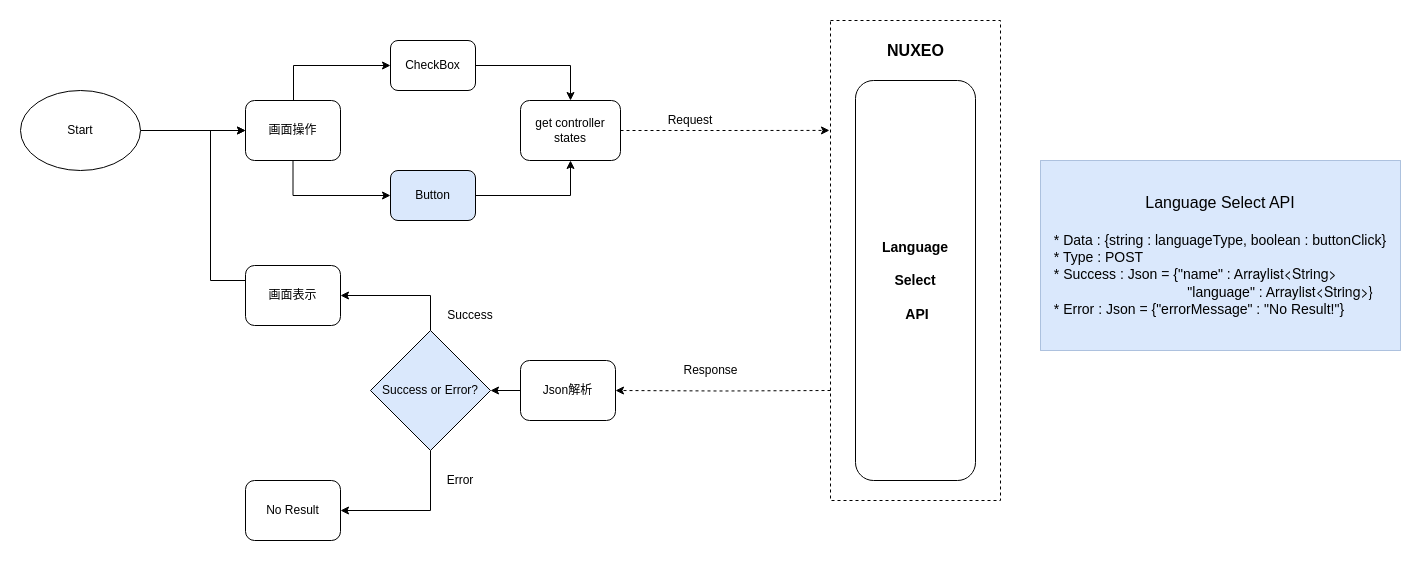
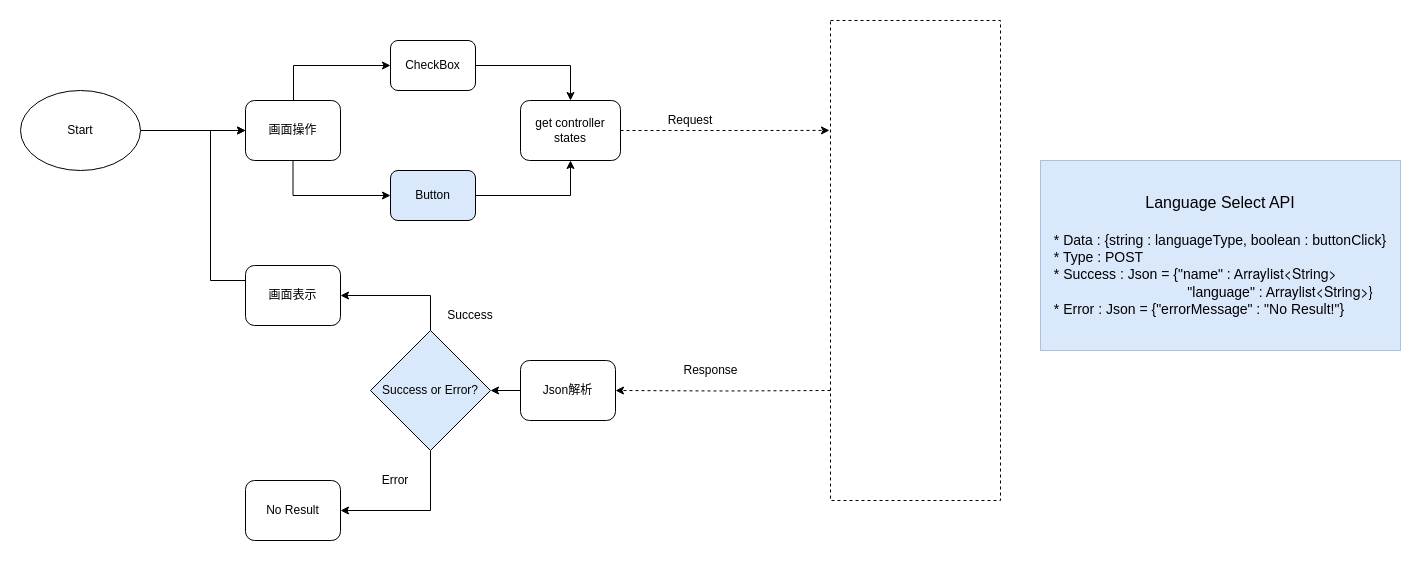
  <mxCell id="0" />
  <mxCell id="1" parent="0" />
  <mxCell id="2" value="" style="rounded=0;whiteSpace=wrap;html=1;align=center;dashed=1;" vertex="1" parent="1"><mxGeometry x="830" y="20" width="170" height="480" as="geometry" /></mxCell>
- <mxCell id="3" value="&lt;span style=&quot;font-size: 14px&quot;&gt;&lt;b&gt;Language&lt;br&gt;&lt;br&gt;Select&lt;br&gt;&lt;br&gt;&amp;nbsp;API&lt;/b&gt;&lt;/span&gt;" style="rounded=1;whiteSpace=wrap;html=1;fontSize=12;glass=0;strokeWidth=1;shadow=0;" vertex="1" parent="1"><mxGeometry x="855" y="80" width="120" height="400" as="geometry" /></mxCell>
  <mxCell id="4" style="edgeStyle=orthogonalEdgeStyle;rounded=0;orthogonalLoop=1;jettySize=auto;html=1;exitX=0.5;exitY=1;exitDx=0;exitDy=0;entryX=0;entryY=0.5;entryDx=0;entryDy=0;" edge="1" parent="1" source="5" target="11"><mxGeometry relative="1" as="geometry"><mxPoint x="350" y="280" as="targetPoint" /><Array as="points"><mxPoint x="293" y="195" /></Array></mxGeometry></mxCell>
  <mxCell id="5" value="画面操作" style="rounded=1;whiteSpace=wrap;html=1;fontSize=12;glass=0;strokeWidth=1;shadow=0;" vertex="1" parent="1"><mxGeometry x="245" y="100" width="95" height="60" as="geometry" /></mxCell>
  <mxCell id="6" value="Request" style="text;html=1;strokeColor=none;fillColor=none;align=center;verticalAlign=middle;whiteSpace=wrap;rounded=0;" vertex="1" parent="1"><mxGeometry x="670" y="110" width="40" height="20" as="geometry" /></mxCell>
- <mxCell id="7" value="&lt;b&gt;&lt;font style=&quot;font-size: 16px&quot;&gt;NUXEO&lt;/font&gt;&lt;/b&gt;" style="text;html=1;align=center;verticalAlign=middle;resizable=0;points=[];autosize=1;" vertex="1" parent="1"><mxGeometry x="880" y="40" width="70" height="20" as="geometry" /></mxCell>
  <mxCell id="8" style="edgeStyle=orthogonalEdgeStyle;rounded=0;orthogonalLoop=1;jettySize=auto;html=1;exitX=1;exitY=0.5;exitDx=0;exitDy=0;entryX=0.5;entryY=0;entryDx=0;entryDy=0;" edge="1" parent="1" source="9" target="14"><mxGeometry relative="1" as="geometry" /></mxCell>
  <mxCell id="9" value="CheckBox" style="rounded=1;whiteSpace=wrap;html=1;" vertex="1" parent="1"><mxGeometry x="390" y="40" width="85" height="50" as="geometry" /></mxCell>
  <mxCell id="10" style="edgeStyle=orthogonalEdgeStyle;rounded=0;orthogonalLoop=1;jettySize=auto;html=1;entryX=0.5;entryY=1;entryDx=0;entryDy=0;" edge="1" parent="1" source="11" target="14"><mxGeometry relative="1" as="geometry" /></mxCell>
  <mxCell id="11" value="Button" style="rounded=1;whiteSpace=wrap;html=1;fillColor=#dae8fc;" vertex="1" parent="1"><mxGeometry x="390" y="170" width="85" height="50" as="geometry" /></mxCell>
  <mxCell id="12" style="edgeStyle=orthogonalEdgeStyle;rounded=0;orthogonalLoop=1;jettySize=auto;html=1;entryX=0;entryY=0.5;entryDx=0;entryDy=0;" edge="1" parent="1" target="9"><mxGeometry relative="1" as="geometry"><mxPoint x="293" y="100" as="sourcePoint" /><mxPoint x="212.5" y="260" as="targetPoint" /><Array as="points"><mxPoint x="293" y="65" /></Array></mxGeometry></mxCell>
  <mxCell id="13" style="edgeStyle=orthogonalEdgeStyle;rounded=0;orthogonalLoop=1;jettySize=auto;html=1;entryX=-0.006;entryY=0.229;entryDx=0;entryDy=0;entryPerimeter=0;dashed=1;" edge="1" parent="1" source="14" target="2"><mxGeometry relative="1" as="geometry" /></mxCell>
  <mxCell id="14" value="get controller　states" style="rounded=1;whiteSpace=wrap;html=1;fontSize=12;glass=0;strokeWidth=1;shadow=0;align=center;" vertex="1" parent="1"><mxGeometry x="520" y="100" width="100" height="60" as="geometry" /></mxCell>
  <mxCell id="15" style="edgeStyle=orthogonalEdgeStyle;rounded=0;orthogonalLoop=1;jettySize=auto;html=1;dashed=1;entryX=1;entryY=0.5;entryDx=0;entryDy=0;" edge="1" parent="1" target="17"><mxGeometry relative="1" as="geometry"><mxPoint x="830" y="390" as="sourcePoint" /><mxPoint x="350" y="500" as="targetPoint" /><Array as="points" /></mxGeometry></mxCell>
  <mxCell id="16" style="edgeStyle=orthogonalEdgeStyle;rounded=0;orthogonalLoop=1;jettySize=auto;html=1;exitX=0;exitY=0.5;exitDx=0;exitDy=0;entryX=1;entryY=0.5;entryDx=0;entryDy=0;" edge="1" parent="1" source="17" target="23"><mxGeometry relative="1" as="geometry" /></mxCell>
  <mxCell id="17" value="Json解析" style="rounded=1;whiteSpace=wrap;html=1;" vertex="1" parent="1"><mxGeometry x="520" y="360" width="95" height="60" as="geometry" /></mxCell>
  <mxCell id="18" style="edgeStyle=orthogonalEdgeStyle;rounded=0;orthogonalLoop=1;jettySize=auto;html=1;entryX=0;entryY=0.5;entryDx=0;entryDy=0;exitX=0;exitY=0.5;exitDx=0;exitDy=0;" edge="1" parent="1" source="19" target="5"><mxGeometry relative="1" as="geometry"><Array as="points"><mxPoint x="245" y="280" /><mxPoint x="210" y="280" /><mxPoint x="210" y="130" /></Array></mxGeometry></mxCell>
  <mxCell id="19" value="画面表示" style="rounded=1;whiteSpace=wrap;html=1;fontSize=12;glass=0;strokeWidth=1;shadow=0;" vertex="1" parent="1"><mxGeometry x="245" y="265" width="95" height="60" as="geometry" /></mxCell>
  <mxCell id="20" value="Response" style="text;html=1;align=center;verticalAlign=middle;resizable=0;points=[];autosize=1;" vertex="1" parent="1"><mxGeometry x="675" y="360" width="70" height="20" as="geometry" /></mxCell>
  <mxCell id="21" style="edgeStyle=orthogonalEdgeStyle;rounded=0;orthogonalLoop=1;jettySize=auto;html=1;entryX=1;entryY=0.5;entryDx=0;entryDy=0;" edge="1" parent="1" source="23" target="19"><mxGeometry relative="1" as="geometry"><Array as="points"><mxPoint x="430" y="295" /></Array></mxGeometry></mxCell>
  <mxCell id="22" style="edgeStyle=orthogonalEdgeStyle;rounded=0;orthogonalLoop=1;jettySize=auto;html=1;entryX=1;entryY=0.5;entryDx=0;entryDy=0;" edge="1" parent="1" source="23" target="24"><mxGeometry relative="1" as="geometry"><Array as="points"><mxPoint x="430" y="510" /></Array></mxGeometry></mxCell>
  <mxCell id="23" value="Success or Error?" style="rhombus;whiteSpace=wrap;html=1;fillColor=#dae8fc;" vertex="1" parent="1"><mxGeometry x="370" y="330" width="120" height="120" as="geometry" /></mxCell>
  <mxCell id="24" value="No Result" style="rounded=1;whiteSpace=wrap;html=1;fontSize=12;glass=0;strokeWidth=1;shadow=0;" vertex="1" parent="1"><mxGeometry x="245" y="480" width="95" height="60" as="geometry" /></mxCell>
  <mxCell id="25" value="Success" style="text;html=1;strokeColor=none;fillColor=none;align=center;verticalAlign=middle;whiteSpace=wrap;rounded=0;" vertex="1" parent="1"><mxGeometry x="450" y="305" width="40" height="20" as="geometry" /></mxCell>
- <mxCell id="26" value="Error" style="text;html=1;strokeColor=none;fillColor=none;align=center;verticalAlign=middle;whiteSpace=wrap;rounded=0;" vertex="1" parent="1"><mxGeometry x="440" y="470" width="40" height="20" as="geometry" /></mxCell>
+ <mxCell id="26" value="Error" style="text;html=1;strokeColor=none;fillColor=none;align=center;verticalAlign=middle;whiteSpace=wrap;rounded=0;" vertex="1" parent="1"><mxGeometry x="375" y="470" width="40" height="20" as="geometry" /></mxCell>
  <mxCell id="27" style="edgeStyle=orthogonalEdgeStyle;rounded=0;orthogonalLoop=1;jettySize=auto;html=1;entryX=0;entryY=0.5;entryDx=0;entryDy=0;" edge="1" parent="1" source="28" target="5"><mxGeometry relative="1" as="geometry" /></mxCell>
  <mxCell id="28" value="Start" style="ellipse;whiteSpace=wrap;html=1;" vertex="1" parent="1"><mxGeometry x="20" y="90" width="120" height="80" as="geometry" /></mxCell>
  <mxCell id="29" value="&lt;div style=&quot;white-space: nowrap ; font-size: 16px&quot;&gt;&lt;font style=&quot;font-size: 16px&quot;&gt;Language Select API&lt;/font&gt;&lt;/div&gt;&lt;div style=&quot;white-space: nowrap ; font-size: 16px&quot;&gt;&lt;br&gt;&lt;/div&gt;&lt;div style=&quot;white-space: nowrap ; text-align: left&quot;&gt;* Data : {string : languageType, boolean : buttonClick}&lt;/div&gt;&lt;div style=&quot;white-space: nowrap ; text-align: left&quot;&gt;* Type : POST&lt;/div&gt;&lt;div style=&quot;white-space: nowrap ; text-align: left&quot;&gt;* Success : Json = {&quot;name&quot; : A&lt;span style=&quot;font-family: &amp;#34;helvetica neue&amp;#34; ; text-align: center&quot;&gt;rraylist&amp;lt;String&amp;gt;&lt;/span&gt;&lt;/div&gt;&lt;font style=&quot;white-space: nowrap&quot;&gt;&lt;span style=&quot;text-align: left&quot;&gt;&amp;nbsp; &amp;nbsp; &amp;nbsp; &amp;nbsp; &amp;nbsp; &amp;nbsp; &amp;nbsp; &amp;nbsp; &amp;nbsp; &amp;nbsp; &amp;nbsp; &amp;nbsp; &amp;nbsp; &amp;nbsp; &amp;nbsp; &amp;nbsp;&quot;language&quot; : A&lt;/span&gt;&lt;span style=&quot;font-family: &amp;#34;helvetica neue&amp;#34;&quot;&gt;rraylist&amp;lt;String&amp;gt;}&lt;/span&gt;&lt;br&gt;&lt;/font&gt;&lt;div style=&quot;white-space: nowrap ; text-align: left&quot;&gt;* Error : Json = {&quot;errorMessage&quot; : &quot;No Result!&quot;}&lt;/div&gt;" style="text;html=1;strokeColor=#6c8ebf;fillColor=#dae8fc;align=center;verticalAlign=middle;whiteSpace=wrap;rounded=0;fontSize=14;dashed=1;dashPattern=1 1;" vertex="1" parent="1"><mxGeometry x="1040" y="160" width="360" height="190" as="geometry" /></mxCell>
